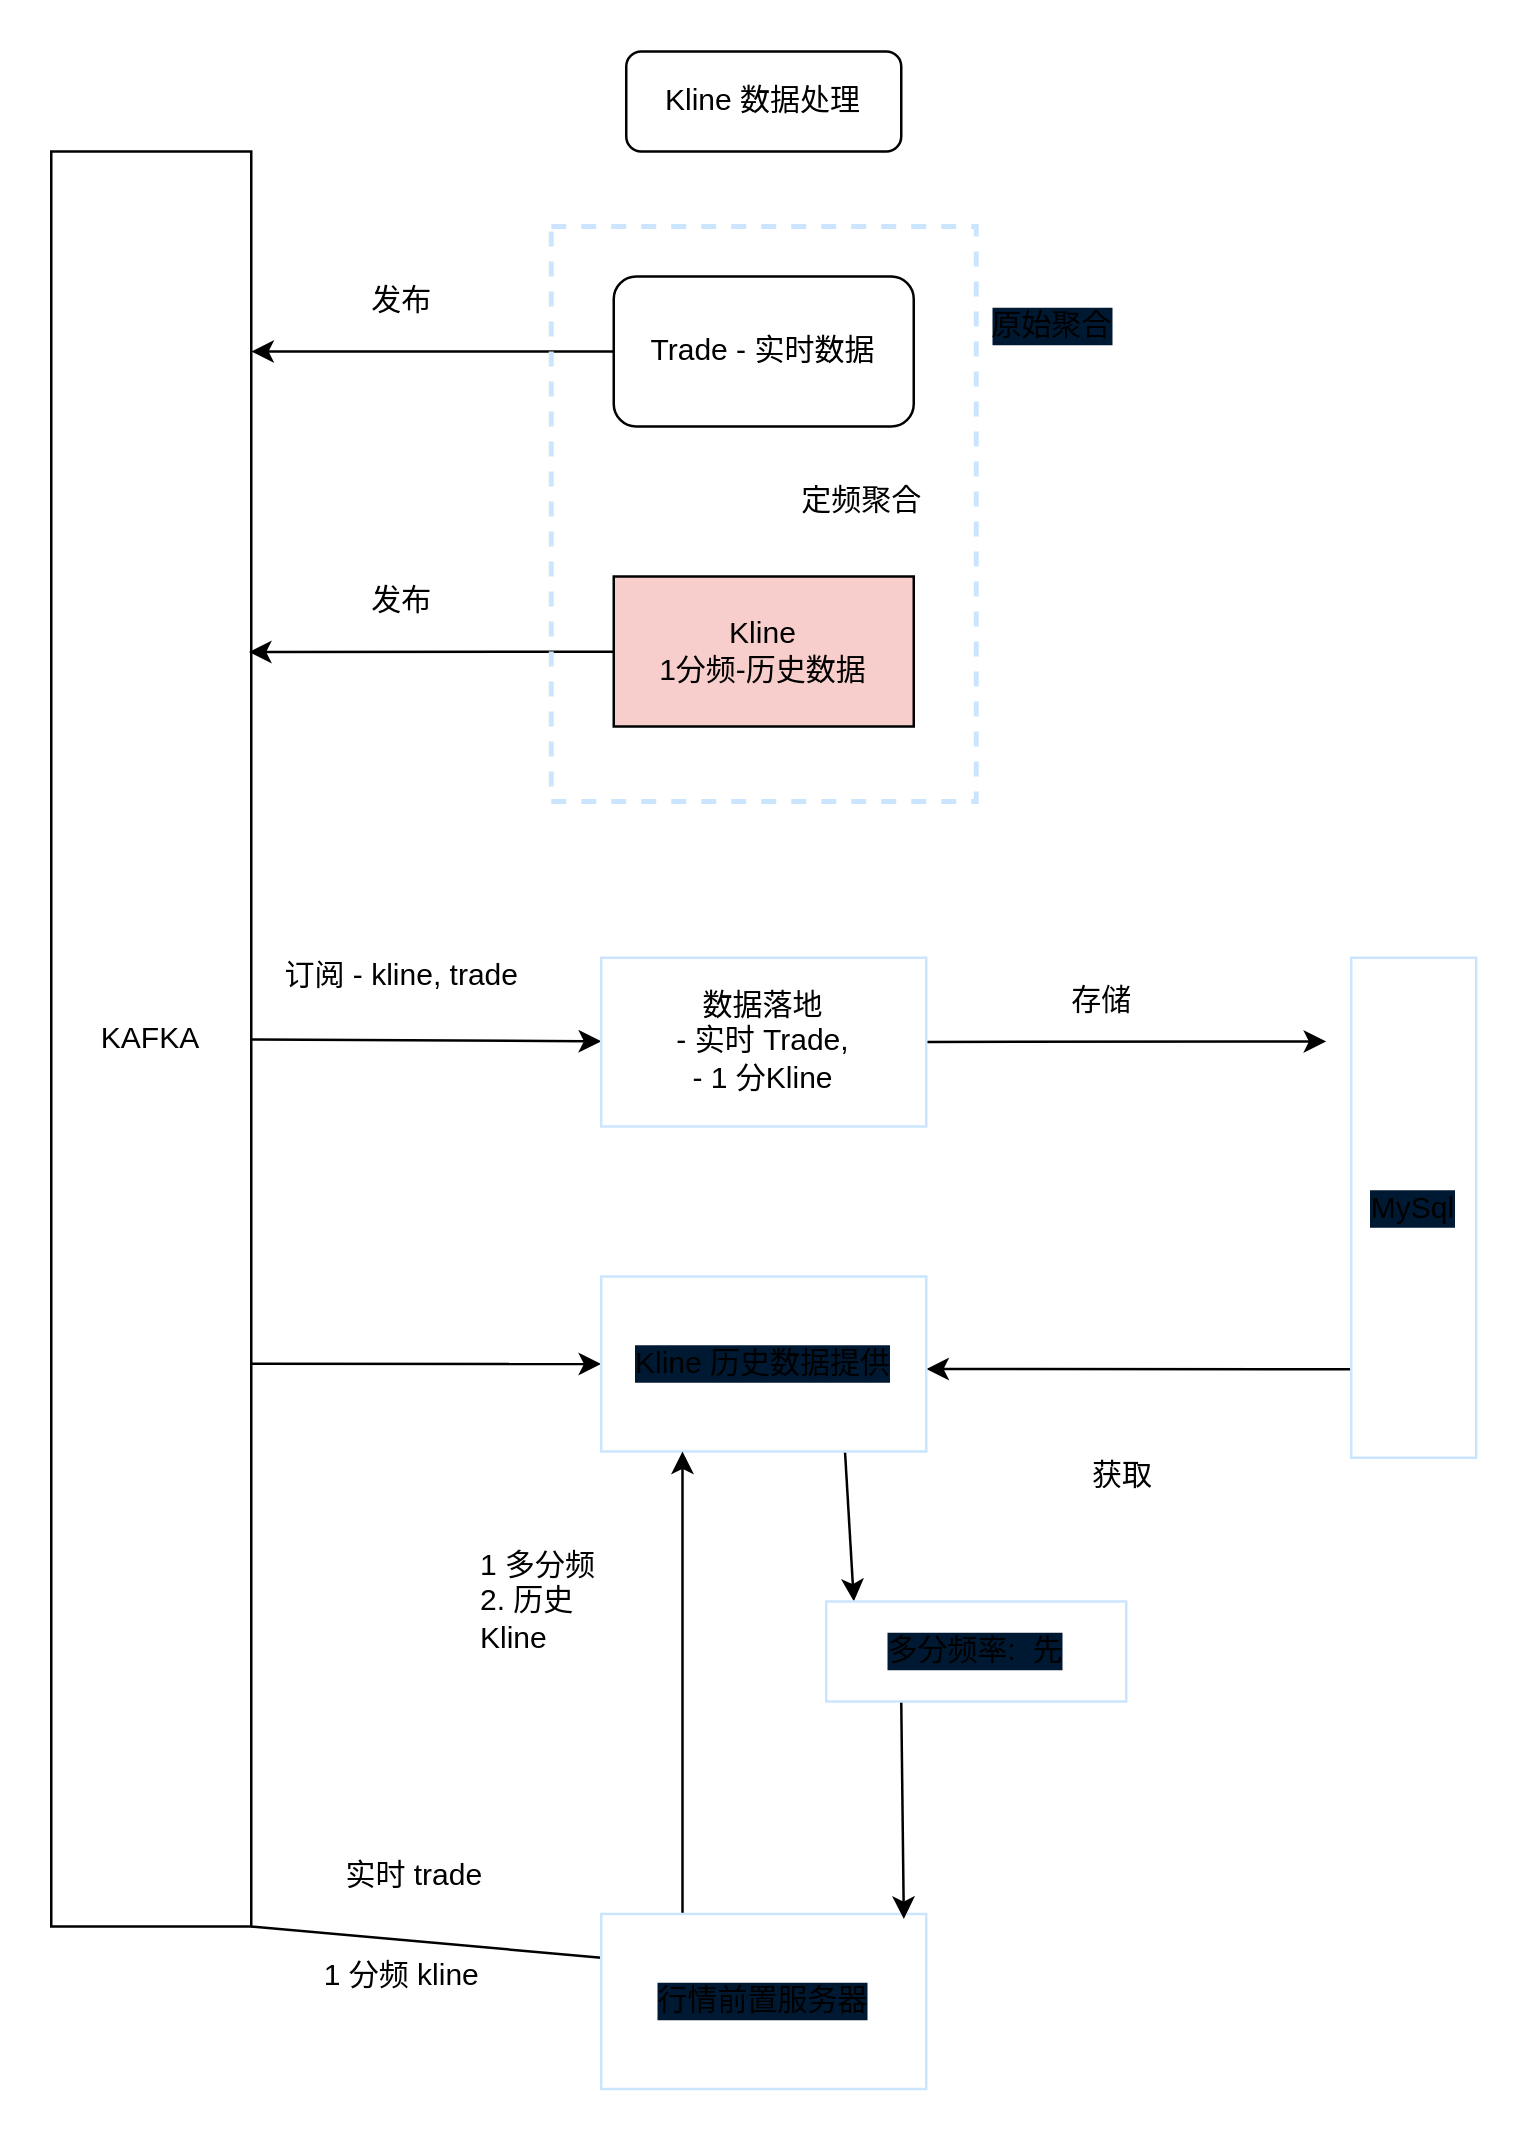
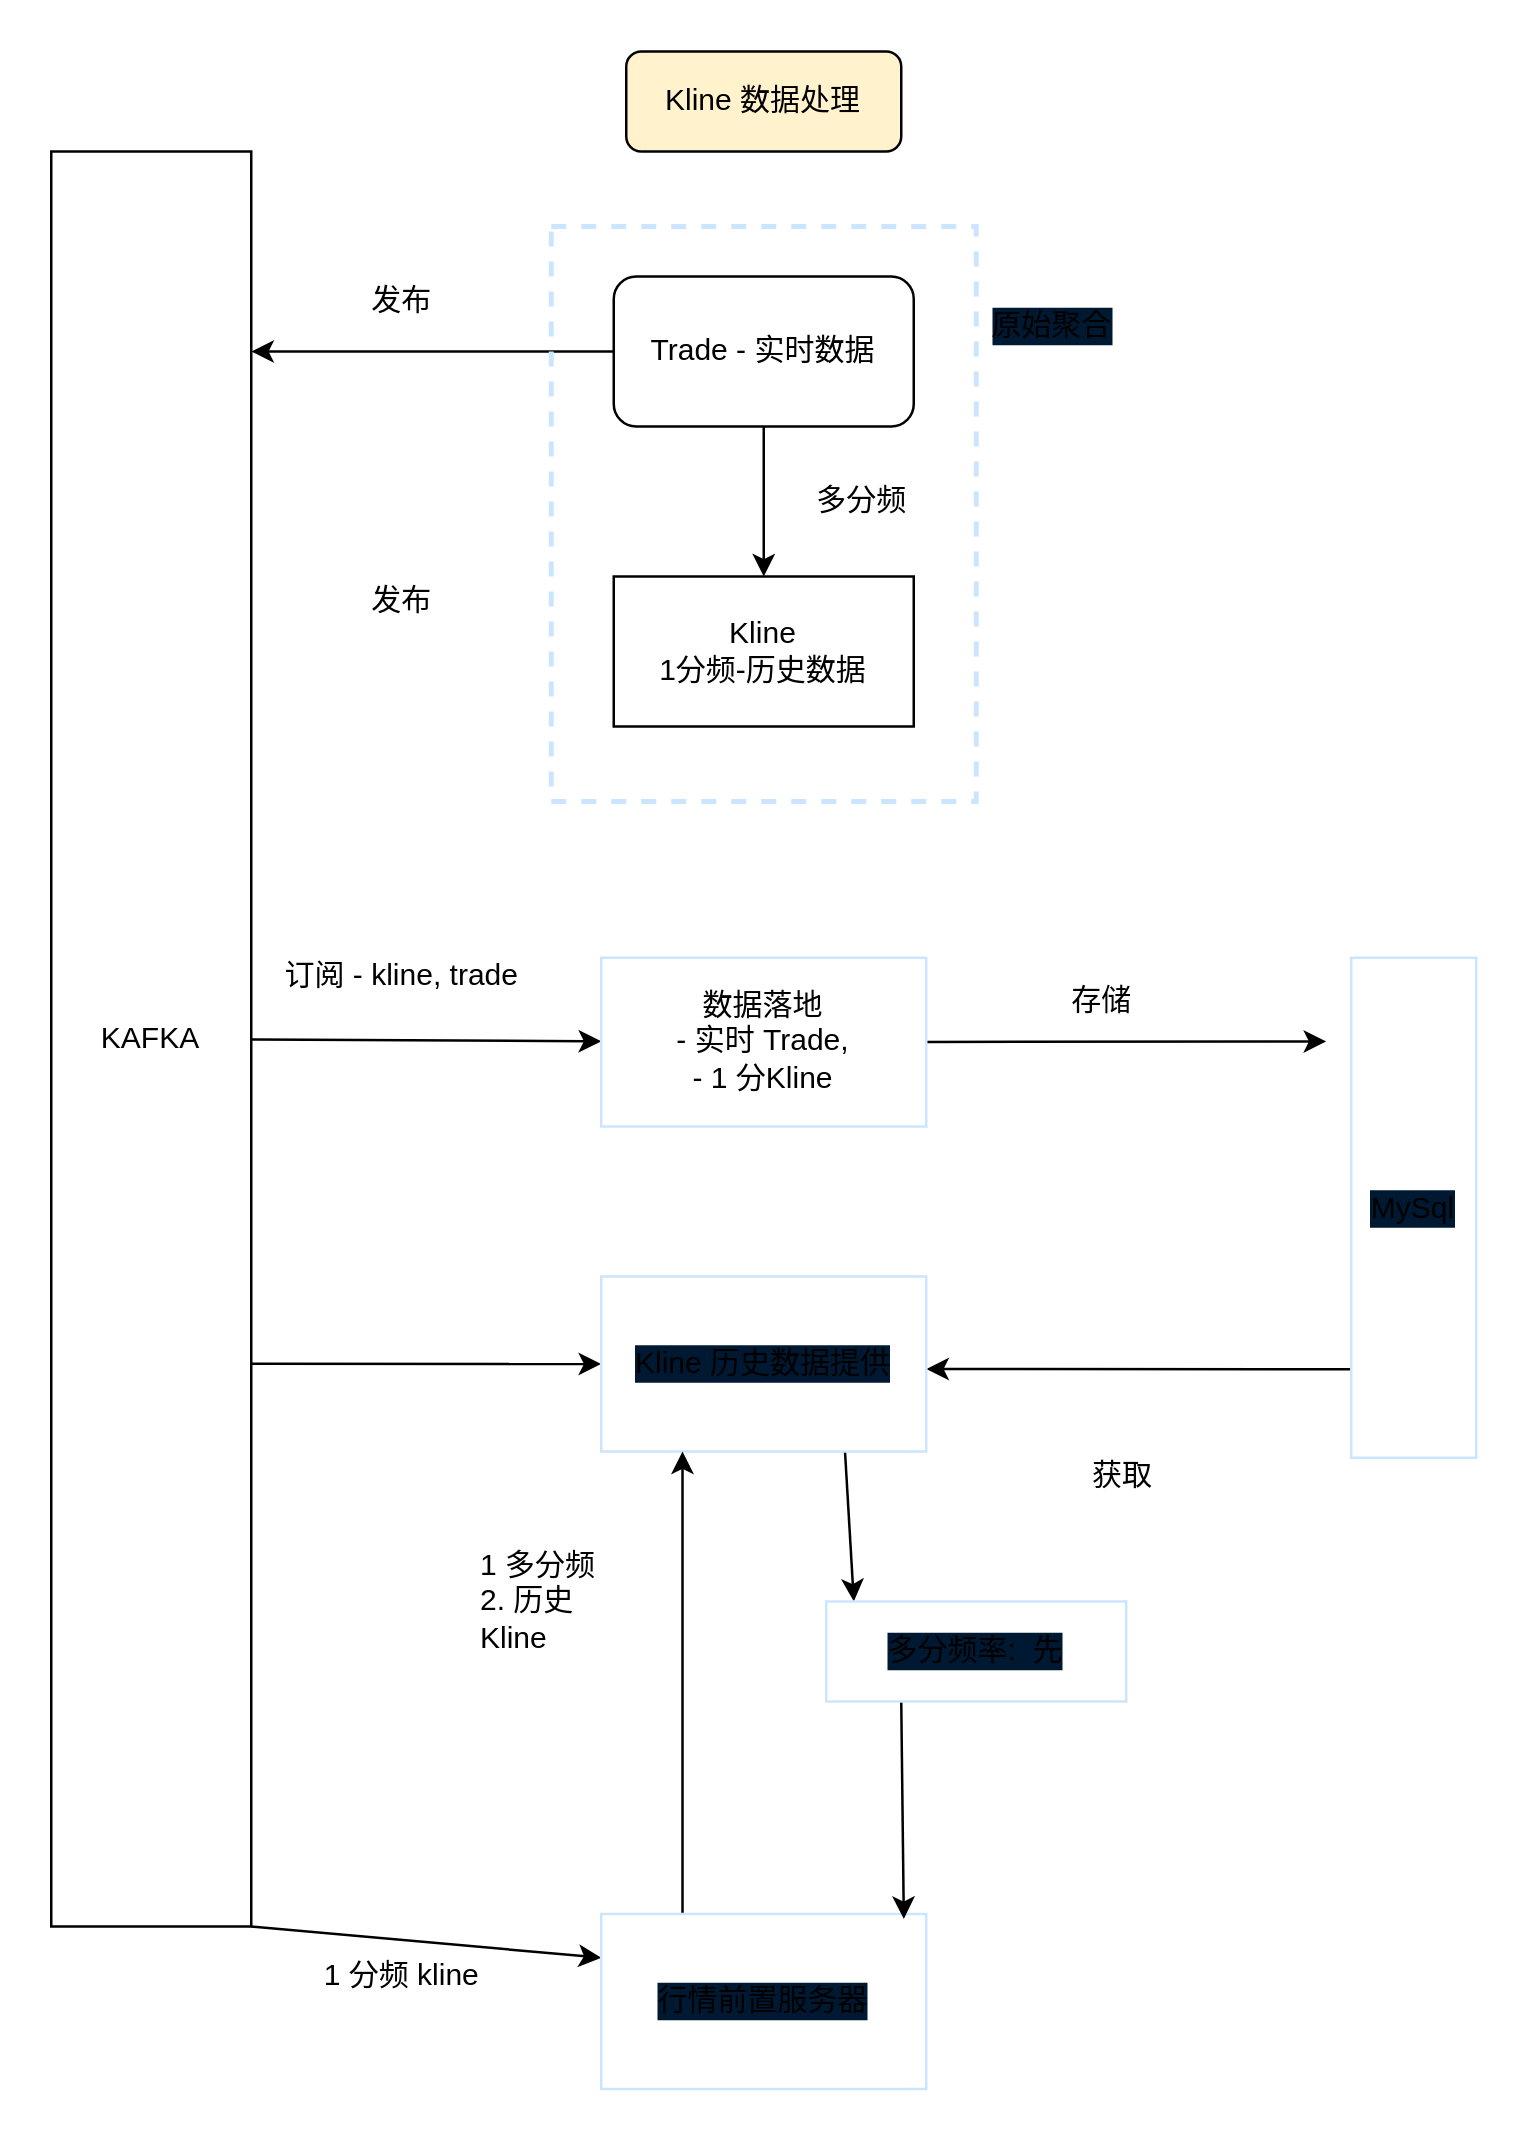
  <mxCell id="0" />
  <mxCell id="1" parent="0" />
- <mxCell id="2" value="Kline 数据处理" style="rounded=1;whiteSpace=wrap;html=1;" parent="1" vertex="1"><mxGeometry x="250" y="20" width="110" height="40" as="geometry" /></mxCell>
+ <mxCell id="2" value="Kline 数据处理" style="rounded=1;whiteSpace=wrap;html=1;fillColor=#fff2cc;" parent="1" vertex="1"><mxGeometry x="250" y="20" width="110" height="40" as="geometry" /></mxCell>
  <mxCell id="3" style="edgeStyle=none;html=1;" parent="1" source="5" edge="1"><mxGeometry relative="1" as="geometry"><mxPoint x="100" y="140" as="targetPoint" /></mxGeometry></mxCell>
+ <mxCell id="4" style="edgeStyle=none;html=1;entryX=0.5;entryY=0;entryDx=0;entryDy=0;" parent="1" source="5" target="12" edge="1"><mxGeometry relative="1" as="geometry" /></mxCell>
  <mxCell id="5" value="Trade - 实时数据" style="rounded=1;whiteSpace=wrap;html=1;" parent="1" vertex="1"><mxGeometry x="245" y="110" width="120" height="60" as="geometry" /></mxCell>
  <mxCell id="6" style="edgeStyle=none;html=1;fontColor=default;" edge="1" parent="1" source="9" target="18"><mxGeometry relative="1" as="geometry" /></mxCell>
  <mxCell id="7" style="edgeStyle=none;html=1;exitX=1;exitY=0.683;exitDx=0;exitDy=0;entryX=0;entryY=0.5;entryDx=0;entryDy=0;fontColor=default;exitPerimeter=0;" edge="1" parent="1" source="9" target="24"><mxGeometry relative="1" as="geometry" /></mxCell>
- <mxCell id="8" style="edgeStyle=none;html=1;fontColor=default;exitX=1;exitY=1;exitDx=0;exitDy=0;entryX=0;entryY=0.25;entryDx=0;entryDy=0;endArrow=none;" edge="1" parent="1" source="9" target="27"><mxGeometry relative="1" as="geometry"><mxPoint x="110" y="770" as="sourcePoint" /><mxPoint x="250" y="770" as="targetPoint" /></mxGeometry></mxCell>
+ <mxCell id="8" style="edgeStyle=none;html=1;fontColor=default;exitX=1;exitY=1;exitDx=0;exitDy=0;entryX=0;entryY=0.25;entryDx=0;entryDy=0;" edge="1" parent="1" source="9" target="27"><mxGeometry relative="1" as="geometry"><mxPoint x="110" y="770" as="sourcePoint" /><mxPoint x="250" y="770" as="targetPoint" /></mxGeometry></mxCell>
  <mxCell id="9" value="KAFKA" style="whiteSpace=wrap;html=1;" parent="1" vertex="1"><mxGeometry x="20" y="60" width="80" height="710" as="geometry" /></mxCell>
  <mxCell id="10" value="发布" style="text;html=1;align=center;verticalAlign=middle;resizable=0;points=[];autosize=1;strokeColor=none;fillColor=none;" parent="1" vertex="1"><mxGeometry x="140" y="110" width="40" height="20" as="geometry" /></mxCell>
- <mxCell id="11" style="edgeStyle=none;html=1;entryX=0.988;entryY=0.282;entryDx=0;entryDy=0;entryPerimeter=0;" edge="1" parent="1" source="12" target="9"><mxGeometry relative="1" as="geometry" /></mxCell>
- <mxCell id="12" value="Kline &lt;br&gt;1分频-历史数据" style="whiteSpace=wrap;html=1;fillColor=#f8cecc;" parent="1" vertex="1"><mxGeometry x="245" y="230" width="120" height="60" as="geometry" /></mxCell>
+ <mxCell id="12" value="Kline &lt;br&gt;1分频-历史数据" style="whiteSpace=wrap;html=1;" parent="1" vertex="1"><mxGeometry x="245" y="230" width="120" height="60" as="geometry" /></mxCell>
  <mxCell id="13" value="发布" style="text;html=1;align=center;verticalAlign=middle;resizable=0;points=[];autosize=1;strokeColor=none;fillColor=none;" parent="1" vertex="1"><mxGeometry x="140" y="230" width="40" height="20" as="geometry" /></mxCell>
- <mxCell id="14" value="定频聚合" style="text;html=1;align=center;verticalAlign=middle;resizable=0;points=[];autosize=1;strokeColor=none;fillColor=none;" parent="1" vertex="1"><mxGeometry x="314" y="190" width="60" height="20" as="geometry" /></mxCell>
+ <mxCell id="14" value="多分频" style="text;html=1;align=center;verticalAlign=middle;resizable=0;points=[];autosize=1;strokeColor=none;fillColor=none;" parent="1" vertex="1"><mxGeometry x="314" y="190" width="60" height="20" as="geometry" /></mxCell>
  <mxCell id="15" value="" style="whiteSpace=wrap;html=1;fillColor=none;dashed=1;strokeColor=#CCE5FF;strokeWidth=2;" vertex="1" parent="1"><mxGeometry x="220" y="90" width="170" height="230" as="geometry" /></mxCell>
  <mxCell id="16" value="原始聚合" style="text;html=1;align=center;verticalAlign=middle;resizable=0;points=[];autosize=1;strokeColor=none;fillColor=none;strokeWidth=2;labelBackgroundColor=#001933;" vertex="1" parent="1"><mxGeometry x="390" y="120" width="60" height="20" as="geometry" /></mxCell>
  <mxCell id="17" style="edgeStyle=none;html=1;fontColor=default;" edge="1" parent="1" source="18"><mxGeometry relative="1" as="geometry"><mxPoint x="530" y="416" as="targetPoint" /></mxGeometry></mxCell>
  <mxCell id="18" value="数据落地&lt;br&gt;- 实时 Trade,&lt;br&gt;- 1 分Kline" style="rounded=0;whiteSpace=wrap;html=1;labelBackgroundColor=none;strokeColor=#CCE5FF;strokeWidth=1;fillColor=none;fontColor=default;" vertex="1" parent="1"><mxGeometry x="240" y="382.5" width="130" height="67.5" as="geometry" /></mxCell>
  <mxCell id="19" value="订阅 - kline, trade" style="text;html=1;align=center;verticalAlign=middle;resizable=0;points=[];autosize=1;strokeColor=none;fillColor=none;fontColor=default;" vertex="1" parent="1"><mxGeometry x="105" y="380" width="110" height="20" as="geometry" /></mxCell>
  <mxCell id="20" style="edgeStyle=none;html=1;exitX=0;exitY=0.823;exitDx=0;exitDy=0;fontColor=default;exitPerimeter=0;" edge="1" parent="1" source="21"><mxGeometry relative="1" as="geometry"><mxPoint x="370" y="547" as="targetPoint" /><Array as="points" /></mxGeometry></mxCell>
  <mxCell id="21" value="MySql" style="whiteSpace=wrap;html=1;labelBackgroundColor=#001933;fontColor=default;strokeColor=#CCE5FF;strokeWidth=1;fillColor=none;" vertex="1" parent="1"><mxGeometry x="540" y="382.5" width="50" height="200" as="geometry" /></mxCell>
  <mxCell id="22" value="存储" style="text;html=1;align=center;verticalAlign=middle;resizable=0;points=[];autosize=1;strokeColor=none;fillColor=none;fontColor=default;" vertex="1" parent="1"><mxGeometry x="420" y="390" width="40" height="20" as="geometry" /></mxCell>
  <mxCell id="23" style="edgeStyle=none;html=1;exitX=0.75;exitY=1;exitDx=0;exitDy=0;entryX=0.092;entryY=0;entryDx=0;entryDy=0;entryPerimeter=0;fontColor=default;" edge="1" parent="1" source="24" target="32"><mxGeometry relative="1" as="geometry" /></mxCell>
  <mxCell id="24" value="Kline 历史数据提供" style="whiteSpace=wrap;html=1;labelBackgroundColor=#001933;fontColor=default;strokeColor=#CCE5FF;strokeWidth=1;fillColor=none;" vertex="1" parent="1"><mxGeometry x="240" y="510" width="130" height="70" as="geometry" /></mxCell>
  <mxCell id="25" value="获取&amp;nbsp;" style="text;html=1;align=center;verticalAlign=middle;resizable=0;points=[];autosize=1;strokeColor=none;fillColor=none;fontColor=default;" vertex="1" parent="1"><mxGeometry x="430" y="580" width="40" height="20" as="geometry" /></mxCell>
  <mxCell id="26" style="edgeStyle=none;html=1;exitX=0.25;exitY=0;exitDx=0;exitDy=0;entryX=0.25;entryY=1;entryDx=0;entryDy=0;fontColor=default;" edge="1" parent="1" source="27" target="24"><mxGeometry relative="1" as="geometry" /></mxCell>
  <mxCell id="27" value="行情前置服务器" style="whiteSpace=wrap;html=1;labelBackgroundColor=#001933;fontColor=default;strokeColor=#CCE5FF;strokeWidth=1;fillColor=none;" vertex="1" parent="1"><mxGeometry x="240" y="765" width="130" height="70" as="geometry" /></mxCell>
  <mxCell id="28" value="1 多分频&lt;br&gt;&lt;div&gt;&lt;span&gt;2. 历史&amp;nbsp;&lt;/span&gt;&lt;/div&gt;&lt;div&gt;&lt;span&gt;Kline&lt;/span&gt;&lt;/div&gt;" style="text;html=1;align=left;verticalAlign=middle;resizable=0;points=[];autosize=1;strokeColor=none;fillColor=none;fontColor=default;" vertex="1" parent="1"><mxGeometry x="190" y="615" width="60" height="50" as="geometry" /></mxCell>
- <mxCell id="29" value="实时 trade" style="text;html=1;align=center;verticalAlign=middle;resizable=0;points=[];autosize=1;strokeColor=none;fillColor=none;fontColor=default;" vertex="1" parent="1"><mxGeometry x="130" y="740" width="70" height="20" as="geometry" /></mxCell>
  <mxCell id="30" value="1 分频 kline" style="text;html=1;align=center;verticalAlign=middle;resizable=0;points=[];autosize=1;strokeColor=none;fillColor=none;fontColor=default;" vertex="1" parent="1"><mxGeometry x="120" y="780" width="80" height="20" as="geometry" /></mxCell>
  <mxCell id="31" style="edgeStyle=none;html=1;exitX=0.25;exitY=1;exitDx=0;exitDy=0;fontColor=default;entryX=0.931;entryY=0.029;entryDx=0;entryDy=0;entryPerimeter=0;" edge="1" parent="1" source="32" target="27"><mxGeometry relative="1" as="geometry"><mxPoint x="360" y="740" as="targetPoint" /></mxGeometry></mxCell>
  <mxCell id="32" value="多分频率:&amp;nbsp; 先" style="whiteSpace=wrap;html=1;labelBackgroundColor=#001933;fontColor=default;strokeColor=#CCE5FF;strokeWidth=1;fillColor=none;" vertex="1" parent="1"><mxGeometry x="330" y="640" width="120" height="40" as="geometry" /></mxCell>
